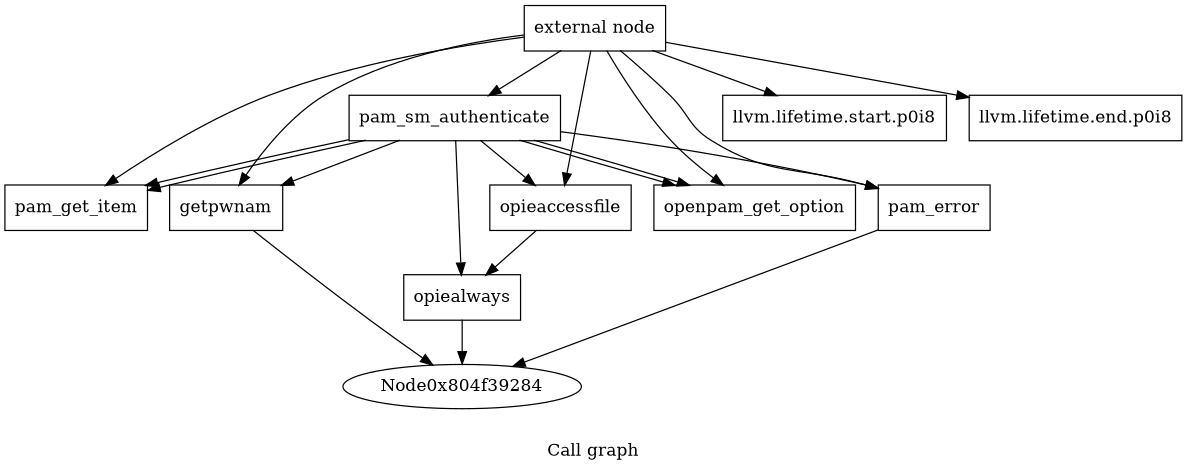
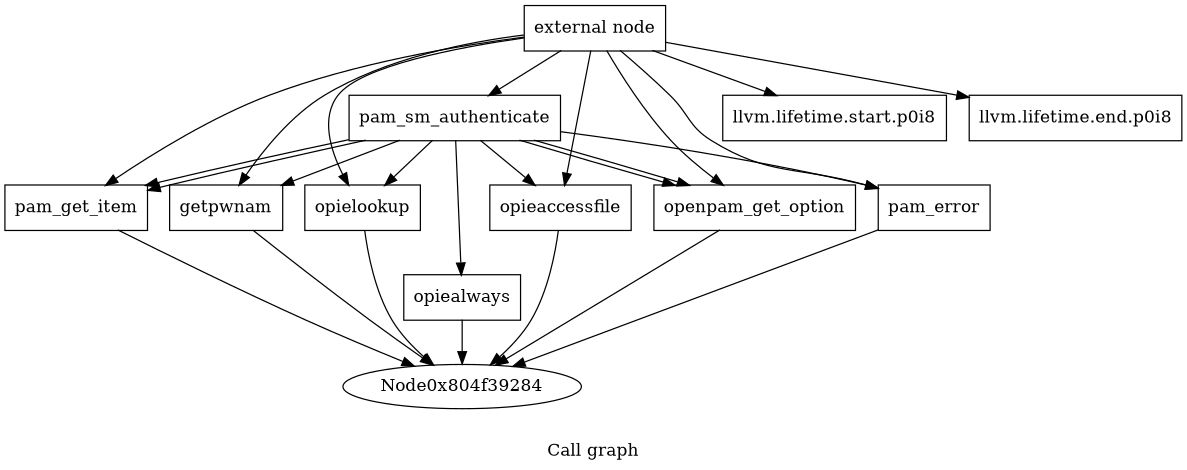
  digraph {
    label="Call graph"
    node [shape=record]
    n1 [label="{external node}"]
    n2 [label="{pam_sm_authenticate}"]
    n3 [label="{llvm.lifetime.start.p0i8}"]
    n4 [label="{pam_get_item}"]
    n5 [label="{getpwnam}"]
+   n6 [label="{opielookup}"]
    n7 [label="{openpam_get_option}"]
    n8 [label="{opieaccessfile}"]
    n9 [label="{pam_error}"]
    n10 [label="{llvm.lifetime.end.p0i8}"]
    n11 [label="{opiealways}"]
    n12 [label=Node0x804f39284 shape=""]
    n1 -> n2
    n1 -> n3
    n1 -> n4
    n1 -> n5
+   n1 -> n6
    n1 -> n7
    n1 -> n8
    n1 -> n9
    n1 -> n10
    n2 -> n4
    n2 -> n4
    n2 -> n5
+   n2 -> n6
    n2 -> n7
    n2 -> n7
    n2 -> n8
    n2 -> n9
    n2 -> n11
+   n4 -> n12
    n5 -> n12
-   n8 -> n11
+   n6 -> n12
+   n7 -> n12
+   n8 -> n12
    n9 -> n12
    n11 -> n12
  }
